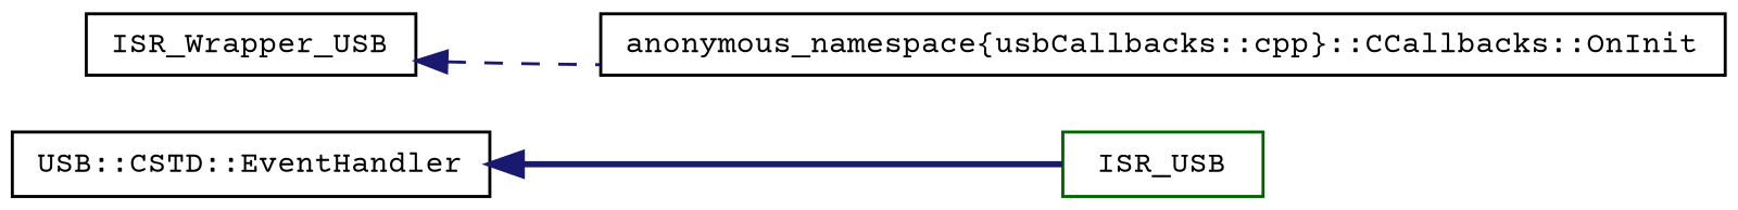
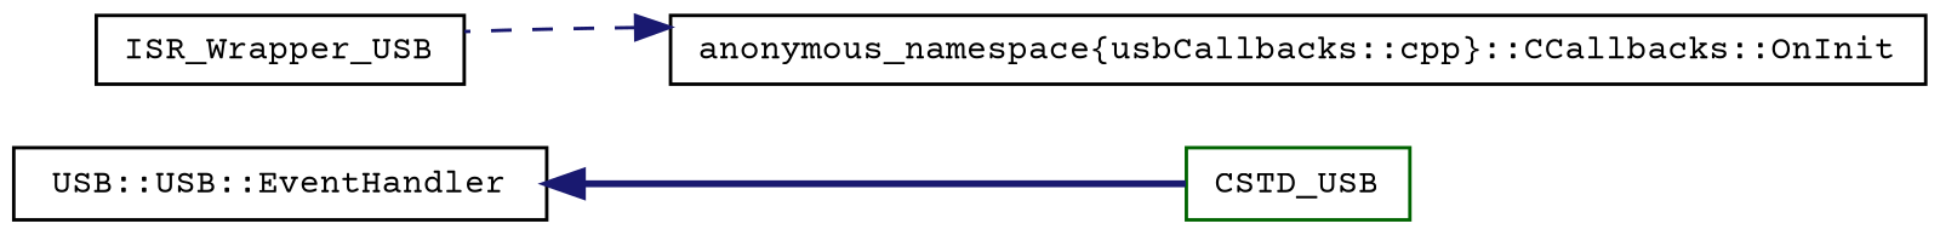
  digraph {
    fontname="Courier Prime"
    rankdir=LR
    node [color=black fontname="Courier Prime" fontsize=10 shape=record]
    edge [color=midnightblue dir=back fontname="Courier Prime" fontsize=10 labelfontname=FreeSans labelfontsize=10]
-   n1 [height=0.2 label="USB::CSTD::EventHandler" width=0.4]
-   n2 [color=darkgreen height=0.2 label=ISR_USB width=0.4]
+   n1 [height=0.2 label="USB::USB::EventHandler" width=0.4]
+   n2 [color=darkgreen height=0.2 label=CSTD_USB width=0.4]
    n3 [height=0.2 label=ISR_Wrapper_USB width=0.4]
    n4 [height=0.2 label="anonymous_namespace\{usbCallbacks::cpp\}::CCallbacks::OnInit" width=0.4]
    n1 -> n2 [style=bold]
-   n3 -> n4 [style=dashed]
+   n4 -> n3 [style=dashed]
  }
